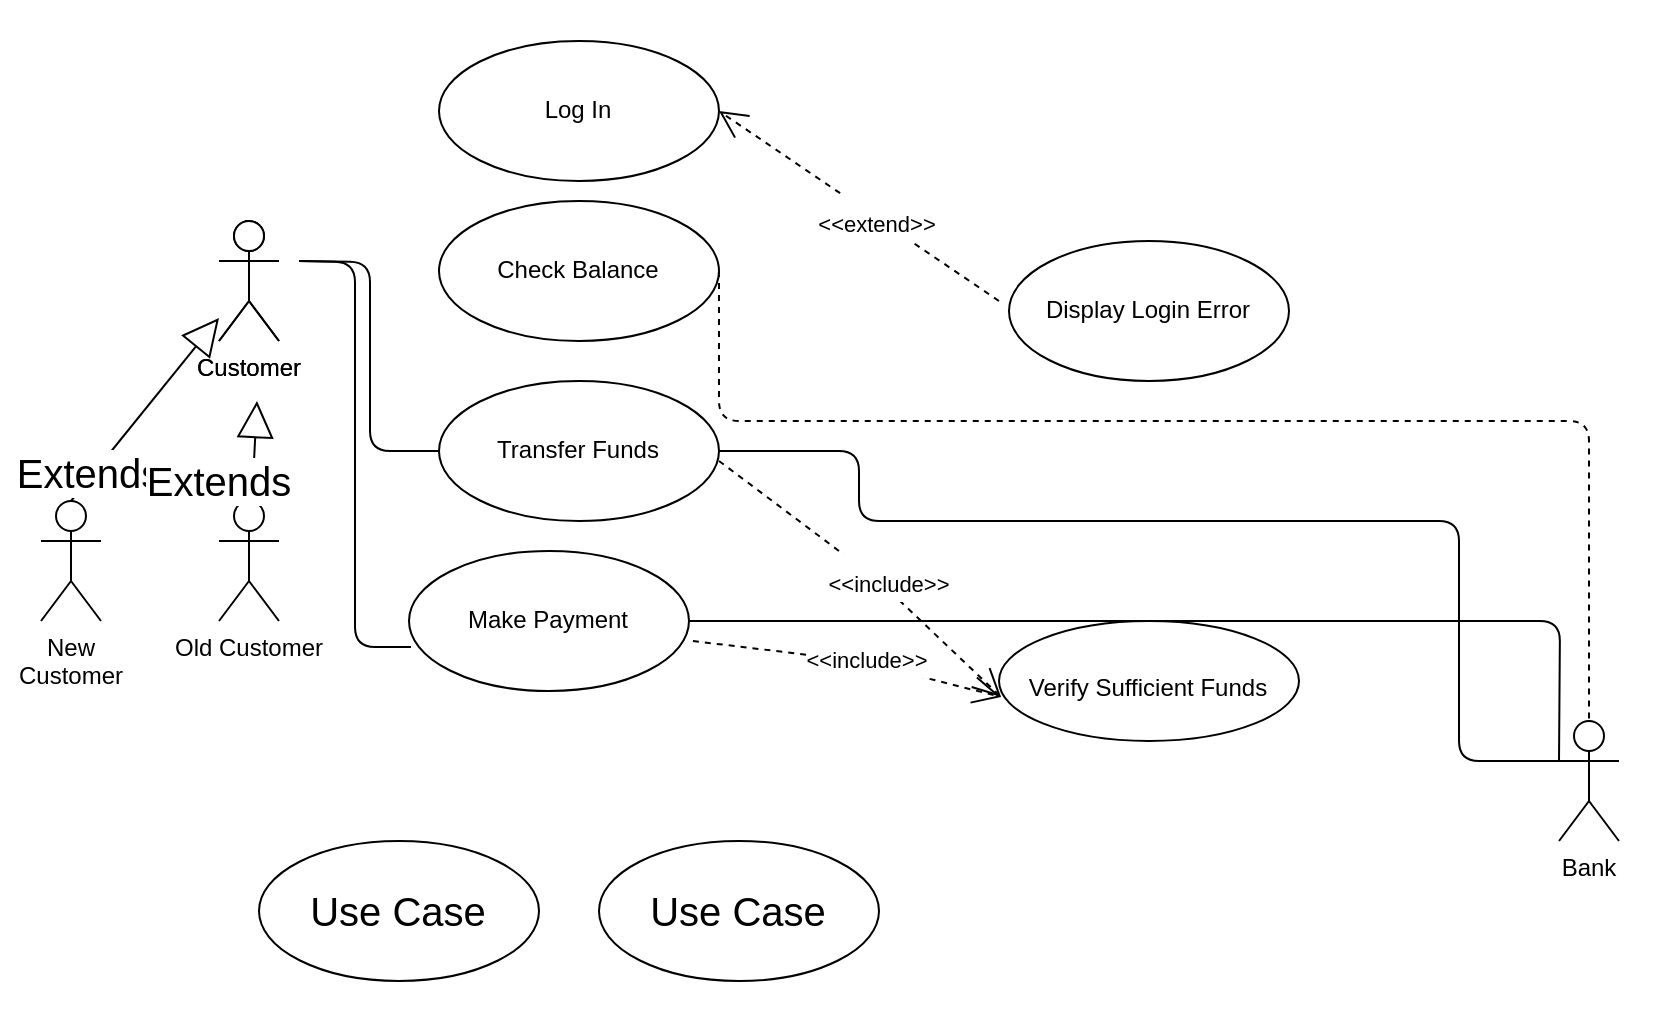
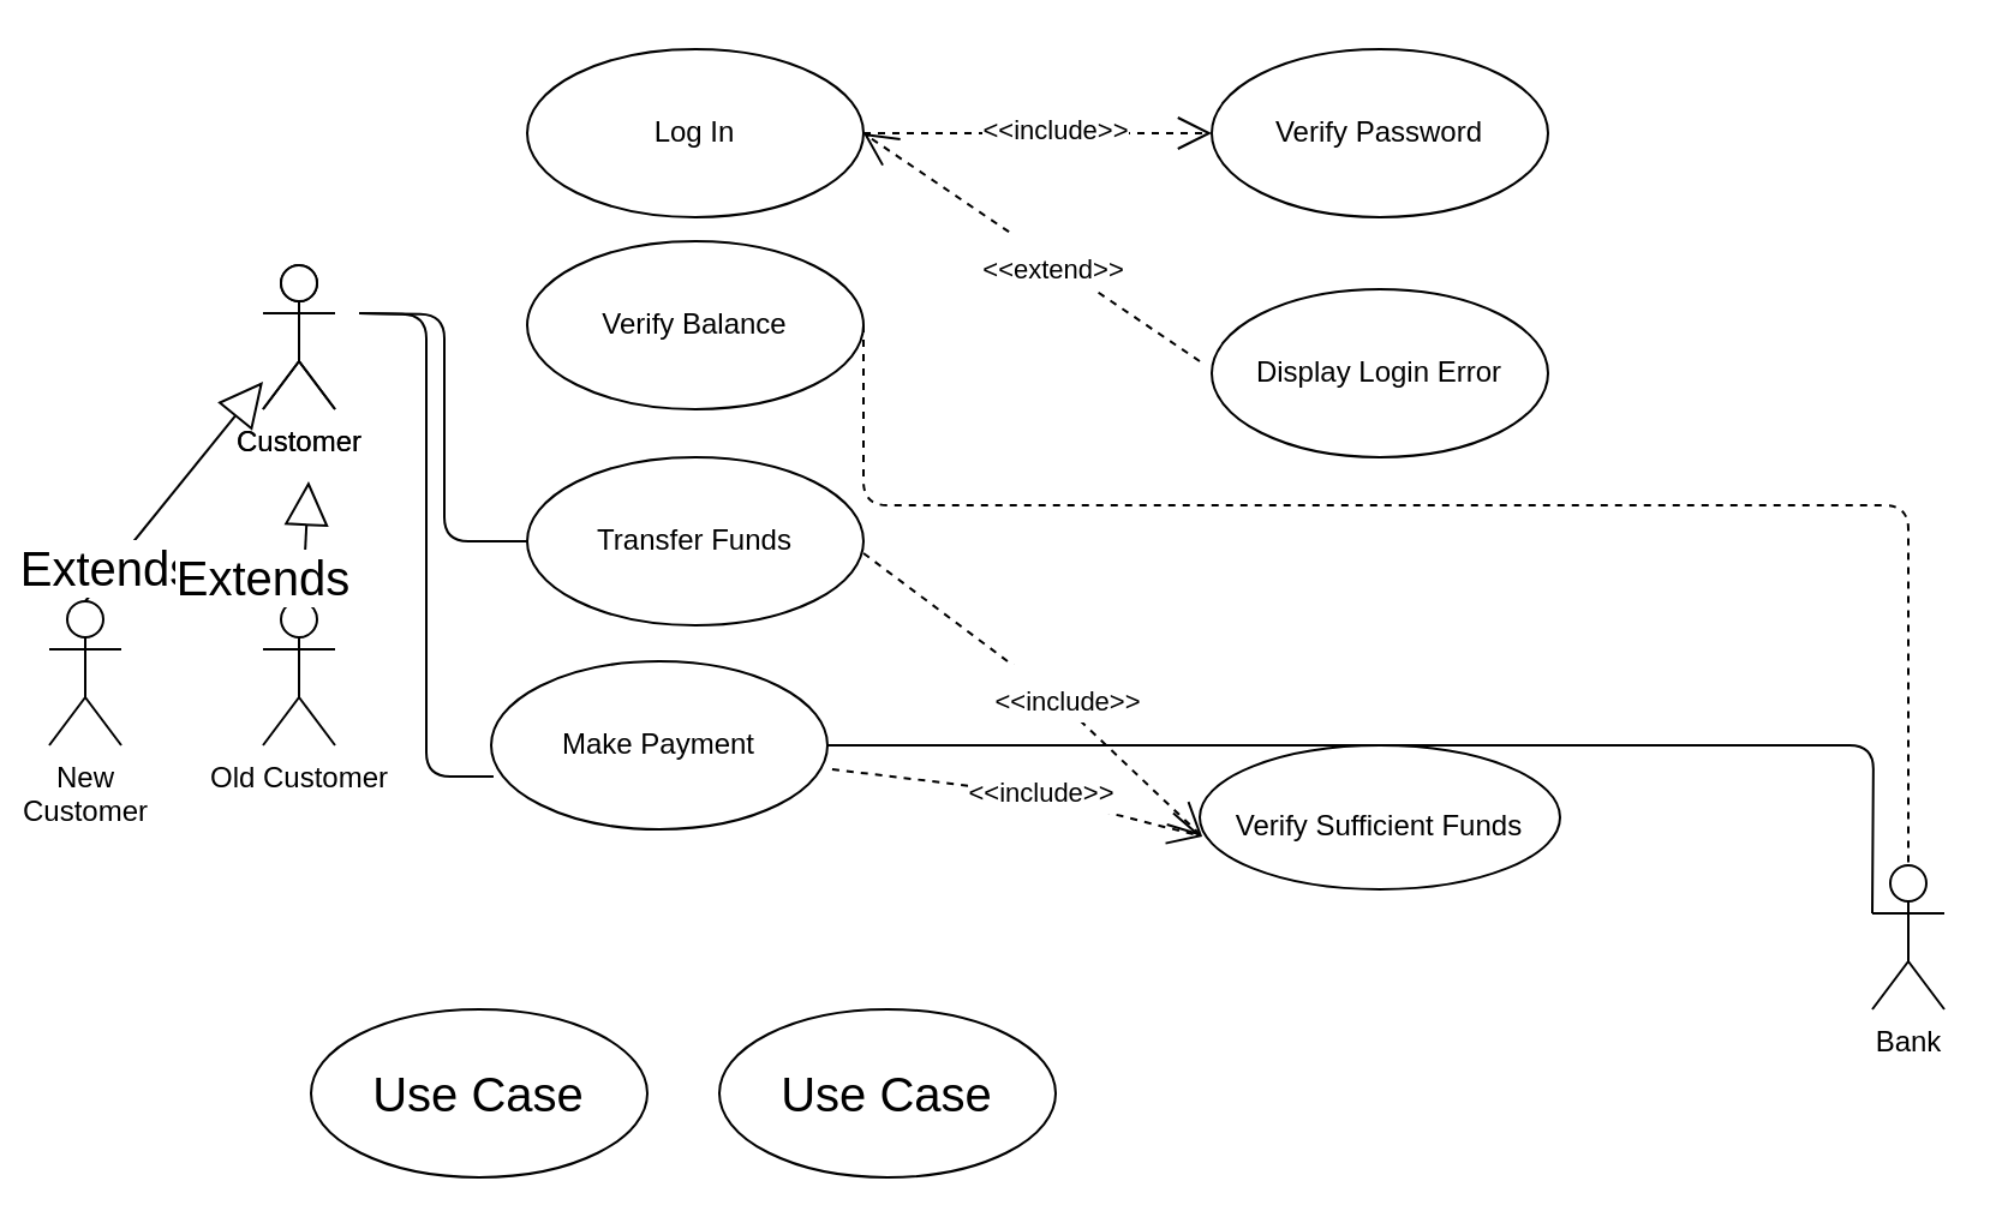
  <mxCell id="0" />
  <mxCell id="1" parent="0" />
  <mxCell id="2" value="&lt;div&gt;New&lt;br&gt;&lt;/div&gt;&lt;div&gt;Customer&lt;/div&gt;" style="shape=umlActor;verticalLabelPosition=bottom;verticalAlign=top;html=1;outlineConnect=0;" vertex="1" parent="1"><mxGeometry x="20" y="250" width="30" height="60" as="geometry" /></mxCell>
  <mxCell id="3" value="&lt;div&gt;Bank&lt;/div&gt;" style="shape=umlActor;verticalLabelPosition=bottom;verticalAlign=top;html=1;outlineConnect=0;" vertex="1" parent="1"><mxGeometry x="779" y="360" width="30" height="60" as="geometry" /></mxCell>
  <mxCell id="4" value="Log In" style="ellipse;whiteSpace=wrap;html=1;" vertex="1" parent="1"><mxGeometry x="219" y="20" width="140" height="70" as="geometry" /></mxCell>
- <mxCell id="5" value="Check Balance" style="ellipse;whiteSpace=wrap;html=1;" vertex="1" parent="1"><mxGeometry x="219" y="100" width="140" height="70" as="geometry" /></mxCell>
+ <mxCell id="5" value="Verify Balance" style="ellipse;whiteSpace=wrap;html=1;" vertex="1" parent="1"><mxGeometry x="219" y="100" width="140" height="70" as="geometry" /></mxCell>
  <mxCell id="6" value="Transfer Funds" style="ellipse;whiteSpace=wrap;html=1;" vertex="1" parent="1"><mxGeometry x="219" y="190" width="140" height="70" as="geometry" /></mxCell>
  <mxCell id="7" value="Make Payment" style="ellipse;whiteSpace=wrap;html=1;" vertex="1" parent="1"><mxGeometry x="204" y="275" width="140" height="70" as="geometry" /></mxCell>
  <mxCell id="8" value="" style="endArrow=none;html=1;edgeStyle=orthogonalEdgeStyle;strokeColor=#000000;entryX=0.007;entryY=0.686;entryDx=0;entryDy=0;entryPerimeter=0;" edge="1" parent="1" target="7"><mxGeometry relative="1" as="geometry"><mxPoint x="149" y="130" as="sourcePoint" /><mxPoint x="589" y="380" as="targetPoint" /></mxGeometry></mxCell>
  <mxCell id="9" value="" style="endArrow=none;html=1;edgeStyle=orthogonalEdgeStyle;strokeColor=#000000;entryX=0;entryY=0.5;entryDx=0;entryDy=0;" edge="1" parent="1" target="6"><mxGeometry relative="1" as="geometry"><mxPoint x="149" y="130" as="sourcePoint" /><mxPoint x="439" y="430" as="targetPoint" /></mxGeometry></mxCell>
  <mxCell id="10" value="" style="endArrow=none;html=1;edgeStyle=orthogonalEdgeStyle;strokeColor=#000000;exitX=1;exitY=0.5;exitDx=0;exitDy=0;" edge="1" parent="1" source="7"><mxGeometry relative="1" as="geometry"><mxPoint x="429" y="380" as="sourcePoint" /><mxPoint x="779" y="380" as="targetPoint" /></mxGeometry></mxCell>
- <mxCell id="11" value="" style="endArrow=none;html=1;edgeStyle=orthogonalEdgeStyle;strokeColor=#000000;exitX=1;exitY=0.5;exitDx=0;exitDy=0;entryX=0;entryY=0.333;entryDx=0;entryDy=0;entryPerimeter=0;" edge="1" parent="1" source="6" target="3"><mxGeometry relative="1" as="geometry"><mxPoint x="429" y="380" as="sourcePoint" /><mxPoint x="729" y="70" as="targetPoint" /><Array as="points"><mxPoint x="429" y="225" /><mxPoint x="429" y="260" /><mxPoint x="729" y="260" /><mxPoint x="729" y="380" /></Array></mxGeometry></mxCell>
  <mxCell id="12" value="" style="endArrow=none;html=1;edgeStyle=orthogonalEdgeStyle;strokeColor=#000000;exitX=1;exitY=0.5;exitDx=0;exitDy=0;dashed=1;" edge="1" parent="1" source="5" target="3"><mxGeometry relative="1" as="geometry"><mxPoint x="504" y="69.5" as="sourcePoint" /><mxPoint x="664" y="69.5" as="targetPoint" /><Array as="points"><mxPoint x="359" y="210" /><mxPoint x="794" y="210" /></Array></mxGeometry></mxCell>
+ <mxCell id="13" value="Verify Password" style="ellipse;whiteSpace=wrap;html=1;" vertex="1" parent="1"><mxGeometry x="504" y="20" width="140" height="70" as="geometry" /></mxCell>
  <mxCell id="14" value="Display Login Error" style="ellipse;whiteSpace=wrap;html=1;" vertex="1" parent="1"><mxGeometry x="504" y="120" width="140" height="70" as="geometry" /></mxCell>
+ <mxCell id="15" value="&lt;font style=&quot;font-size: 11px&quot;&gt;&amp;lt;&amp;lt;include&amp;gt;&amp;gt;&lt;/font&gt;" style="endArrow=open;endSize=12;dashed=1;html=1;strokeColor=#000000;exitX=1;exitY=0.5;exitDx=0;exitDy=0;entryX=0;entryY=0.5;entryDx=0;entryDy=0;fontSize=20;" edge="1" parent="1" source="4" target="13"><mxGeometry x="0.103" y="5" width="160" relative="1" as="geometry"><mxPoint x="349" y="20" as="sourcePoint" /><mxPoint x="509" y="20" as="targetPoint" /><Array as="points"><mxPoint x="439" y="55" /></Array><mxPoint as="offset" /></mxGeometry></mxCell>
  <mxCell id="16" value="&lt;font style=&quot;font-size: 11px&quot;&gt;&amp;lt;&amp;lt;extend&amp;gt;&amp;gt;&lt;/font&gt;" style="endArrow=open;endSize=12;dashed=1;html=1;strokeColor=#000000;fontSize=20;entryX=1;entryY=0.5;entryDx=0;entryDy=0;" edge="1" parent="1" target="4"><mxGeometry x="-0.125" width="160" relative="1" as="geometry"><mxPoint x="499" y="150" as="sourcePoint" /><mxPoint x="589" y="350" as="targetPoint" /><mxPoint as="offset" /></mxGeometry></mxCell>
  <mxCell id="17" value="&lt;font style=&quot;font-size: 12px&quot;&gt;Verify Sufficient Funds&lt;/font&gt;" style="ellipse;whiteSpace=wrap;html=1;fontSize=20;" vertex="1" parent="1"><mxGeometry x="499" y="310" width="150" height="60" as="geometry" /></mxCell>
  <mxCell id="18" value="&lt;font style=&quot;font-size: 11px&quot;&gt;&amp;lt;&amp;lt;include&amp;gt;&amp;gt;&lt;/font&gt;" style="endArrow=open;endSize=12;dashed=1;html=1;strokeColor=#000000;entryX=0.007;entryY=0.633;entryDx=0;entryDy=0;fontSize=20;entryPerimeter=0;exitX=1;exitY=0.571;exitDx=0;exitDy=0;exitPerimeter=0;" edge="1" parent="1" source="6" target="17"><mxGeometry x="0.103" y="5" width="160" relative="1" as="geometry"><mxPoint x="369" y="230" as="sourcePoint" /><mxPoint x="514" y="270" as="targetPoint" /><Array as="points"><mxPoint x="439" y="290" /></Array><mxPoint as="offset" /></mxGeometry></mxCell>
  <mxCell id="19" value="&lt;font style=&quot;font-size: 11px&quot;&gt;&amp;lt;&amp;lt;include&amp;gt;&amp;gt;&lt;/font&gt;" style="endArrow=open;endSize=12;dashed=1;html=1;strokeColor=#000000;entryX=0.007;entryY=0.633;entryDx=0;entryDy=0;fontSize=20;entryPerimeter=0;exitX=1.014;exitY=0.643;exitDx=0;exitDy=0;exitPerimeter=0;" edge="1" parent="1" source="7"><mxGeometry x="0.103" y="5" width="160" relative="1" as="geometry"><mxPoint x="369" y="230" as="sourcePoint" /><mxPoint x="500.05" y="347.98" as="targetPoint" /><Array as="points"><mxPoint x="429" y="330" /></Array><mxPoint as="offset" /></mxGeometry></mxCell>
  <mxCell id="20" value="Use Case" style="ellipse;whiteSpace=wrap;html=1;fontSize=20;" vertex="1" parent="1"><mxGeometry x="129" y="420" width="140" height="70" as="geometry" /></mxCell>
  <mxCell id="21" value="Use Case" style="ellipse;whiteSpace=wrap;html=1;fontSize=20;" vertex="1" parent="1"><mxGeometry x="299" y="420" width="140" height="70" as="geometry" /></mxCell>
  <mxCell id="22" value="&lt;div&gt;Customer&lt;/div&gt;" style="shape=umlActor;verticalLabelPosition=bottom;verticalAlign=top;html=1;outlineConnect=0;" vertex="1" parent="1"><mxGeometry x="109" y="110" width="30" height="60" as="geometry" /></mxCell>
  <mxCell id="23" value="&lt;div&gt;Customer&lt;/div&gt;" style="shape=umlActor;verticalLabelPosition=bottom;verticalAlign=top;html=1;outlineConnect=0;" vertex="1" parent="1"><mxGeometry x="109" y="110" width="30" height="60" as="geometry" /></mxCell>
  <mxCell id="24" value="Old Customer" style="shape=umlActor;verticalLabelPosition=bottom;verticalAlign=top;html=1;outlineConnect=0;" vertex="1" parent="1"><mxGeometry x="109" y="250" width="30" height="60" as="geometry" /></mxCell>
  <mxCell id="25" value="Extends" style="endArrow=block;endSize=16;endFill=0;html=1;strokeColor=#000000;fontSize=20;exitX=0.5;exitY=0;exitDx=0;exitDy=0;exitPerimeter=0;" edge="1" parent="1" source="2" target="23"><mxGeometry x="-0.707" y="2" width="160" relative="1" as="geometry"><mxPoint x="-101" y="200" as="sourcePoint" /><mxPoint x="59" y="200" as="targetPoint" /><mxPoint as="offset" /></mxGeometry></mxCell>
  <mxCell id="26" value="Extends" style="endArrow=block;endSize=16;endFill=0;html=1;strokeColor=#000000;fontSize=20;" edge="1" parent="1" source="24"><mxGeometry x="-0.634" y="17" width="160" relative="1" as="geometry"><mxPoint x="9" y="389.66" as="sourcePoint" /><mxPoint x="128" y="200" as="targetPoint" /><mxPoint as="offset" /></mxGeometry></mxCell>
